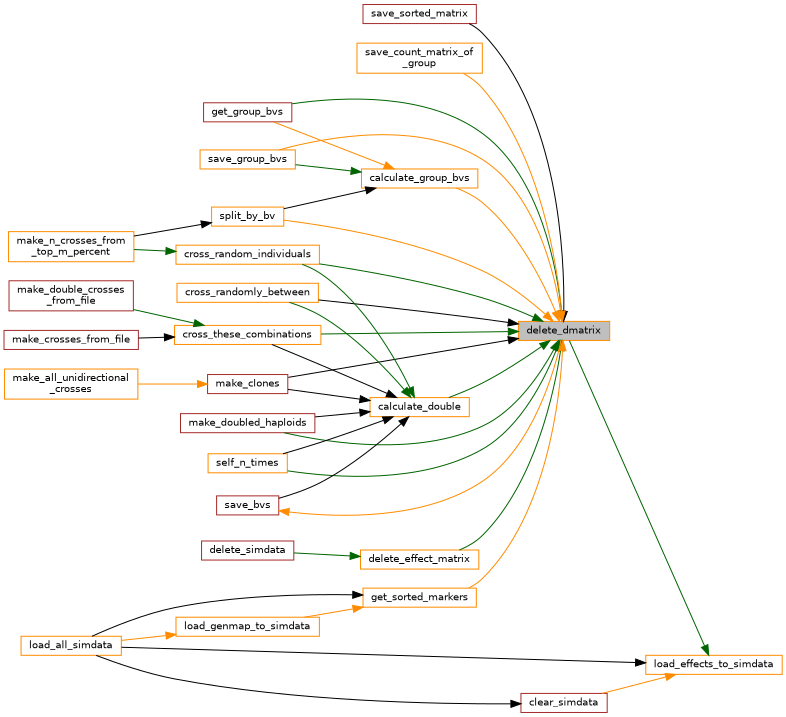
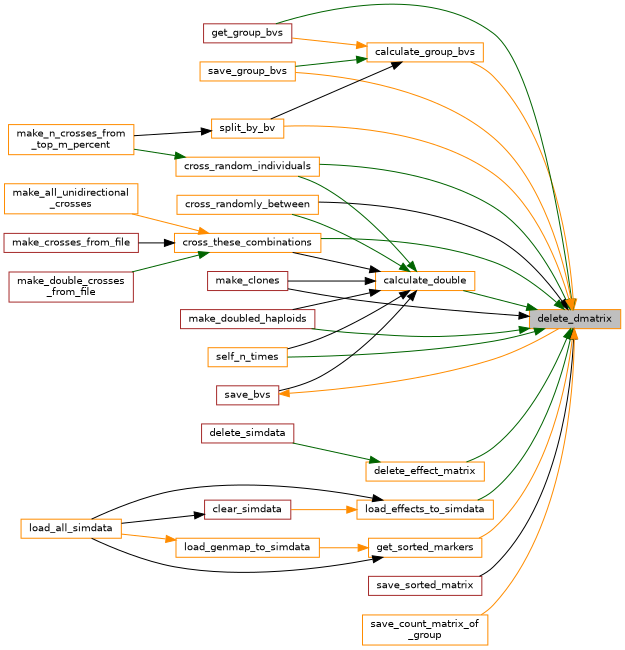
  digraph {
    rankdir=RL
    node [color=darkorange fillcolor=white fontname=Helvetica fontsize=10 shape=record style=filled]
    edge [color=darkgreen dir=back fontname=Helvetica fontsize=10 labelfontname=Helvetica labelfontsize=10 style=solid]
    n1 [fillcolor=grey75 fontcolor=black height=0.2 label=delete_dmatrix width=0.4]
    n2 [height=0.2 label=calculate_double width=0.4]
    n3 [height=0.2 label=cross_random_individuals width=0.4]
    n4 [height=0.2 label=cross_randomly_between width=0.4]
    n5 [height=0.2 label=cross_these_combinations width=0.4]
    n6 [color=brown height=0.2 label=make_clones width=0.4]
    n7 [color=brown height=0.2 label=make_doubled_haploids width=0.4]
    n8 [height=0.2 label=self_n_times width=0.4]
    n9 [height=0.2 label=calculate_group_bvs width=0.4]
    n10 [color=brown height=0.2 label=get_group_bvs width=0.4]
    n11 [height=0.2 label=save_group_bvs width=0.4]
    n12 [height=0.2 label=split_by_bv width=0.4]
    n13 [height=0.2 label=delete_effect_matrix width=0.4]
    n14 [height=0.2 label=get_sorted_markers width=0.4]
    n15 [height=0.2 label=load_effects_to_simdata width=0.4]
    n16 [color=brown height=0.2 label=save_sorted_matrix width=0.4]
    n17 [height=0.2 label="save_count_matrix_of\l_group" width=0.4]
    n18 [color=brown height=0.2 label=save_bvs width=0.4]
    n19 [height=0.2 label="make_n_crosses_from\l_top_m_percent" width=0.4]
    n20 [height=0.2 label="make_all_unidirectional\l_crosses" width=0.4]
    n21 [color=brown height=0.2 label=make_crosses_from_file width=0.4]
    n22 [color=brown height=0.2 label="make_double_crosses\l_from_file" width=0.4]
    n23 [color=brown height=0.2 label=delete_simdata width=0.4]
    n24 [height=0.2 label=load_all_simdata width=0.4]
    n25 [height=0.2 label=load_genmap_to_simdata width=0.4]
    n26 [color=brown height=0.2 label=clear_simdata width=0.4]
    n1 -> n2
    n1 -> n3
    n1 -> n4 [color=black]
    n1 -> n5
    n1 -> n6 [color=black]
    n1 -> n7
    n1 -> n8
    n1 -> n9 [color=darkorange]
    n1 -> n10
    n1 -> n11 [color=darkorange]
    n1 -> n12 [color=darkorange]
    n1 -> n13
    n1 -> n14 [color=darkorange]
-   n15 -> n1
+   n1 -> n15
    n1 -> n16 [color=black]
    n1 -> n17 [color=darkorange]
    n2 -> n3
    n2 -> n4
    n2 -> n5 [color=black]
    n2 -> n6 [color=black]
    n2 -> n7 [color=black]
    n2 -> n8 [color=black]
    n2 -> n18 [color=black]
    n3 -> n19
-   n6 -> n20 [color=darkorange]
+   n5 -> n20 [color=darkorange]
    n5 -> n21 [color=black]
    n5 -> n22
    n9 -> n10 [color=darkorange]
    n9 -> n11
    n9 -> n12 [color=black]
    n12 -> n19 [color=black]
    n13 -> n23
    n14 -> n24 [color=black]
    n14 -> n25 [color=darkorange]
    n15 -> n24 [color=black]
    n15 -> n26 [color=darkorange]
    n18 -> n1 [color=darkorange]
    n25 -> n24 [color=darkorange]
    n26 -> n24 [color=black]
  }
